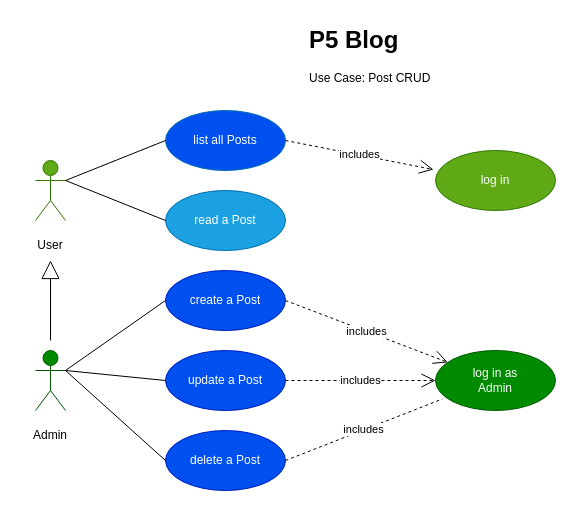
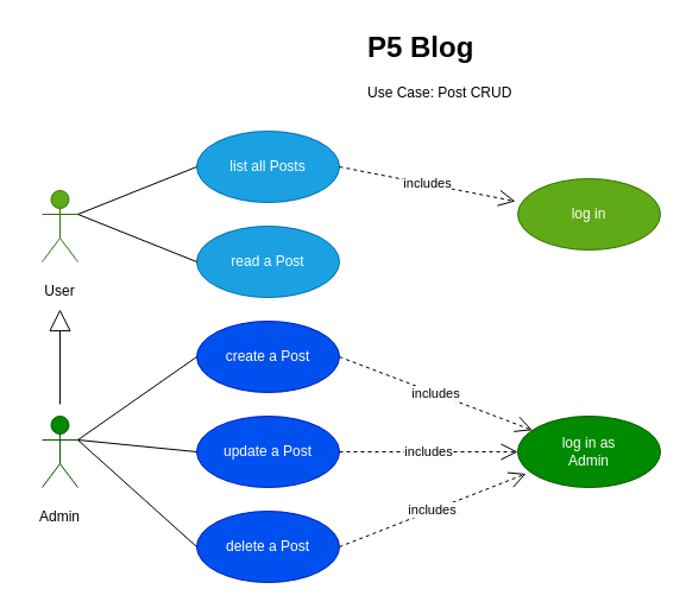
  <mxCell id="0" />
  <mxCell id="1" parent="0" />
  <mxCell id="2" value="Actor" style="shape=umlActor;verticalLabelPosition=bottom;verticalAlign=top;html=1;outlineConnect=0;fillColor=#60a917;fontColor=#ffffff;strokeColor=#2D7600;" vertex="1" parent="1"><mxGeometry x="35" y="160" width="30" height="60" as="geometry" /></mxCell>
  <mxCell id="3" value="&lt;h1&gt;P5 Blog&lt;/h1&gt;&lt;div&gt;Use Case: Post CRUD&lt;/div&gt;" style="text;html=1;strokeColor=none;fillColor=none;spacing=5;spacingTop=-20;whiteSpace=wrap;overflow=hidden;rounded=0;" vertex="1" parent="1"><mxGeometry x="304" y="20" width="141" height="80" as="geometry" /></mxCell>
  <mxCell id="4" value="User" style="text;html=1;strokeColor=none;fillColor=none;align=center;verticalAlign=middle;whiteSpace=wrap;rounded=0;" vertex="1" parent="1"><mxGeometry x="20" y="230" width="60" height="30" as="geometry" /></mxCell>
- <mxCell id="5" value="list all Posts" style="ellipse;whiteSpace=wrap;html=1;fillColor=#0050ef;fontColor=#ffffff;strokeColor=#006EAF;" vertex="1" parent="1"><mxGeometry x="165" y="110" width="120" height="60" as="geometry" /></mxCell>
+ <mxCell id="5" value="list all Posts" style="ellipse;whiteSpace=wrap;html=1;fillColor=#1ba1e2;fontColor=#ffffff;strokeColor=#006EAF;" vertex="1" parent="1"><mxGeometry x="165" y="110" width="120" height="60" as="geometry" /></mxCell>
  <mxCell id="6" value="read a Post" style="ellipse;whiteSpace=wrap;html=1;fillColor=#1ba1e2;fontColor=#ffffff;strokeColor=#006EAF;" vertex="1" parent="1"><mxGeometry x="165" y="190" width="120" height="60" as="geometry" /></mxCell>
  <mxCell id="7" value="" style="endArrow=none;html=1;rounded=0;entryX=0;entryY=0.5;entryDx=0;entryDy=0;" edge="1" parent="1" target="5"><mxGeometry width="50" height="50" relative="1" as="geometry"><mxPoint x="65" y="180" as="sourcePoint" /><mxPoint x="115" y="130" as="targetPoint" /></mxGeometry></mxCell>
  <mxCell id="8" value="" style="endArrow=none;html=1;rounded=0;entryX=0;entryY=0.5;entryDx=0;entryDy=0;exitX=1;exitY=0.333;exitDx=0;exitDy=0;exitPerimeter=0;" edge="1" parent="1" source="2" target="6"><mxGeometry width="50" height="50" relative="1" as="geometry"><mxPoint x="75" y="190" as="sourcePoint" /><mxPoint x="175" y="150" as="targetPoint" /></mxGeometry></mxCell>
  <mxCell id="9" value="create a Post" style="ellipse;whiteSpace=wrap;html=1;fillColor=#0050ef;fontColor=#ffffff;strokeColor=#001DBC;" vertex="1" parent="1"><mxGeometry x="165" y="270" width="120" height="60" as="geometry" /></mxCell>
  <mxCell id="10" value="Actor" style="shape=umlActor;verticalLabelPosition=bottom;verticalAlign=top;html=1;outlineConnect=0;fillColor=#008a00;fontColor=#ffffff;strokeColor=#005700;" vertex="1" parent="1"><mxGeometry x="35" y="350" width="30" height="60" as="geometry" /></mxCell>
  <mxCell id="11" value="Admin" style="text;html=1;strokeColor=none;fillColor=none;align=center;verticalAlign=middle;whiteSpace=wrap;rounded=0;" vertex="1" parent="1"><mxGeometry x="20" y="420" width="60" height="30" as="geometry" /></mxCell>
  <mxCell id="12" value="" style="endArrow=block;endSize=16;endFill=0;html=1;rounded=0;entryX=0.5;entryY=1;entryDx=0;entryDy=0;" edge="1" parent="1" target="4"><mxGeometry x="-0.086" y="-20" width="160" relative="1" as="geometry"><mxPoint x="50" y="340" as="sourcePoint" /><mxPoint x="455" y="310" as="targetPoint" /><mxPoint as="offset" /></mxGeometry></mxCell>
  <mxCell id="13" value="update a Post" style="ellipse;whiteSpace=wrap;html=1;fillColor=#0050ef;fontColor=#ffffff;strokeColor=#001DBC;" vertex="1" parent="1"><mxGeometry x="165" y="350" width="120" height="60" as="geometry" /></mxCell>
  <mxCell id="14" value="delete a Post" style="ellipse;whiteSpace=wrap;html=1;fillColor=#0050ef;fontColor=#ffffff;strokeColor=#001DBC;" vertex="1" parent="1"><mxGeometry x="165" y="430" width="120" height="60" as="geometry" /></mxCell>
  <mxCell id="15" value="" style="endArrow=none;html=1;rounded=0;entryX=0;entryY=0.5;entryDx=0;entryDy=0;exitX=1;exitY=0.333;exitDx=0;exitDy=0;exitPerimeter=0;" edge="1" parent="1" source="10" target="9"><mxGeometry width="50" height="50" relative="1" as="geometry"><mxPoint x="75" y="190" as="sourcePoint" /><mxPoint x="175" y="230" as="targetPoint" /></mxGeometry></mxCell>
  <mxCell id="16" value="" style="endArrow=none;html=1;rounded=0;entryX=0;entryY=0.5;entryDx=0;entryDy=0;" edge="1" parent="1" target="13"><mxGeometry width="50" height="50" relative="1" as="geometry"><mxPoint x="65" y="370" as="sourcePoint" /><mxPoint x="175" y="330" as="targetPoint" /></mxGeometry></mxCell>
  <mxCell id="17" value="" style="endArrow=none;html=1;rounded=0;entryX=0;entryY=0.5;entryDx=0;entryDy=0;" edge="1" parent="1" target="14"><mxGeometry width="50" height="50" relative="1" as="geometry"><mxPoint x="65" y="370" as="sourcePoint" /><mxPoint x="185" y="340" as="targetPoint" /></mxGeometry></mxCell>
  <mxCell id="18" value="log in as&lt;br&gt;Admin" style="ellipse;whiteSpace=wrap;html=1;fillColor=#008a00;fontColor=#ffffff;strokeColor=#005700;" vertex="1" parent="1"><mxGeometry x="435" y="350" width="120" height="60" as="geometry" /></mxCell>
  <mxCell id="19" value="includes" style="endArrow=open;endSize=12;dashed=1;html=1;rounded=0;exitX=1;exitY=0.5;exitDx=0;exitDy=0;" edge="1" parent="1" source="9" target="18"><mxGeometry width="160" relative="1" as="geometry"><mxPoint x="295" y="300" as="sourcePoint" /><mxPoint x="455" y="300" as="targetPoint" /><Array as="points" /></mxGeometry></mxCell>
  <mxCell id="20" value="includes" style="endArrow=open;endSize=12;dashed=1;html=1;rounded=0;exitX=1;exitY=0.5;exitDx=0;exitDy=0;entryX=0;entryY=0.5;entryDx=0;entryDy=0;" edge="1" parent="1" source="13" target="18"><mxGeometry width="160" relative="1" as="geometry"><mxPoint x="295" y="310" as="sourcePoint" /><mxPoint x="425" y="380" as="targetPoint" /><Array as="points" /></mxGeometry></mxCell>
- <mxCell id="21" value="includes" style="endArrow=none;endSize=12;dashed=1;html=1;rounded=0;exitX=1;exitY=0.5;exitDx=0;exitDy=0;entryX=0.058;entryY=0.808;entryDx=0;entryDy=0;entryPerimeter=0;" edge="1" parent="1" source="14" target="18"><mxGeometry width="160" relative="1" as="geometry"><mxPoint x="305" y="320" as="sourcePoint" /><mxPoint x="467.274" y="381.819" as="targetPoint" /><Array as="points" /></mxGeometry></mxCell>
+ <mxCell id="21" value="includes" style="endArrow=open;endSize=12;dashed=1;html=1;rounded=0;exitX=1;exitY=0.5;exitDx=0;exitDy=0;entryX=0.058;entryY=0.808;entryDx=0;entryDy=0;entryPerimeter=0;" edge="1" parent="1" source="14" target="18"><mxGeometry width="160" relative="1" as="geometry"><mxPoint x="305" y="320" as="sourcePoint" /><mxPoint x="467.274" y="381.819" as="targetPoint" /><Array as="points" /></mxGeometry></mxCell>
  <mxCell id="22" value="log in" style="ellipse;whiteSpace=wrap;html=1;fillColor=#60a917;fontColor=#ffffff;strokeColor=#2D7600;" vertex="1" parent="1"><mxGeometry x="435" y="150" width="120" height="60" as="geometry" /></mxCell>
  <mxCell id="23" value="includes" style="endArrow=open;endSize=12;dashed=1;html=1;rounded=0;entryX=-0.017;entryY=0.317;entryDx=0;entryDy=0;entryPerimeter=0;" edge="1" parent="1" target="22"><mxGeometry width="160" relative="1" as="geometry"><mxPoint x="285" y="140" as="sourcePoint" /><mxPoint x="447.274" y="201.819" as="targetPoint" /><Array as="points" /></mxGeometry></mxCell>
